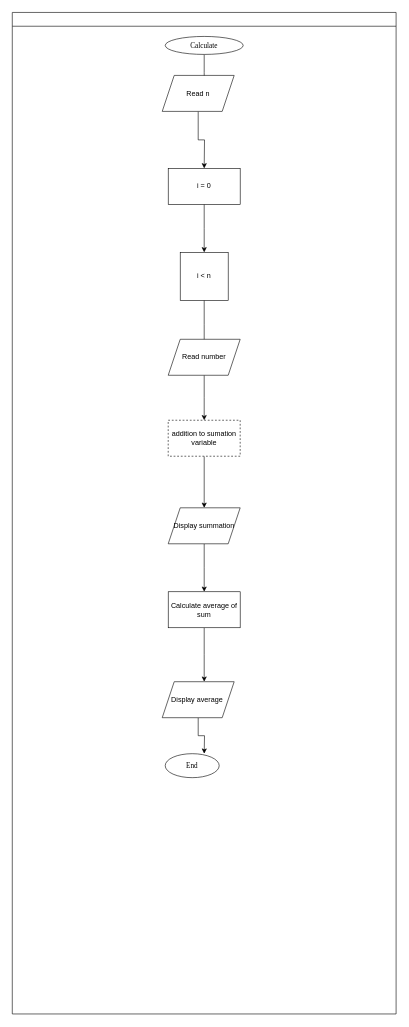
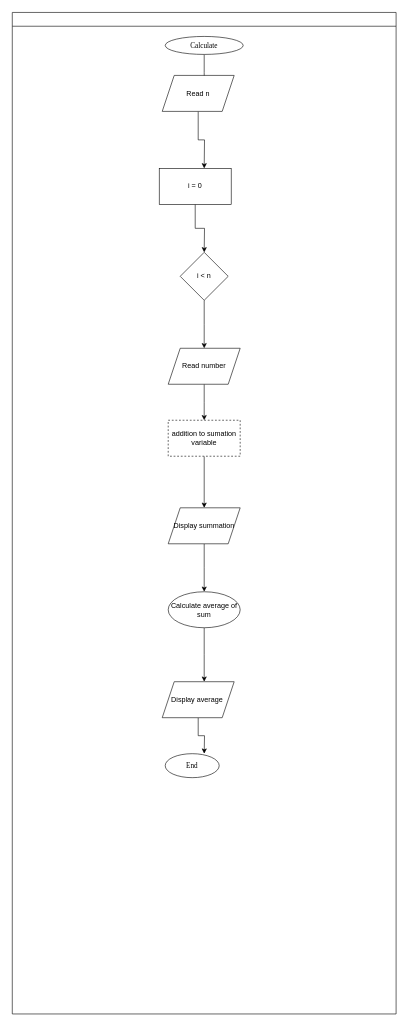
  <mxCell id="0" />
  <mxCell id="1" parent="0" />
  <mxCell id="2" value="" style="swimlane;fontFamily=Sarabun;fontSource=https%3A%2F%2Ffonts.googleapis.com%2Fcss%3Ffamily%3DSarabun;" parent="1" vertex="1"><mxGeometry x="20" y="20" width="640" height="1670" as="geometry" /></mxCell>
  <mxCell id="3" style="edgeStyle=orthogonalEdgeStyle;rounded=0;orthogonalLoop=1;jettySize=auto;html=1;exitX=0.5;exitY=1;exitDx=0;exitDy=0;" parent="2" source="4" edge="1"><mxGeometry relative="1" as="geometry"><mxPoint x="320.276" y="130" as="targetPoint" /></mxGeometry></mxCell>
  <mxCell id="4" value="&lt;font data-font-src=&quot;https://fonts.googleapis.com/css?family=Sarabun&quot; face=&quot;Sarabun&quot;&gt;Calculate&lt;/font&gt;" style="ellipse;whiteSpace=wrap;html=1;" parent="2" vertex="1"><mxGeometry x="255" y="40" width="130" height="30" as="geometry" /></mxCell>
  <mxCell id="5" style="edgeStyle=orthogonalEdgeStyle;rounded=0;orthogonalLoop=1;jettySize=auto;html=1;" edge="1" parent="2" source="6"><mxGeometry relative="1" as="geometry"><mxPoint x="320" y="260" as="targetPoint" /></mxGeometry></mxCell>
  <mxCell id="6" value="Read n" style="shape=parallelogram;perimeter=parallelogramPerimeter;whiteSpace=wrap;html=1;fixedSize=1;" vertex="1" parent="2"><mxGeometry x="250" y="105" width="120" height="60" as="geometry" /></mxCell>
  <mxCell id="7" style="edgeStyle=orthogonalEdgeStyle;rounded=0;orthogonalLoop=1;jettySize=auto;html=1;" edge="1" parent="2" source="8"><mxGeometry relative="1" as="geometry"><mxPoint x="320" y="400" as="targetPoint" /></mxGeometry></mxCell>
- <mxCell id="8" value="i = 0" style="rounded=0;whiteSpace=wrap;html=1;" vertex="1" parent="2"><mxGeometry x="260" y="260" width="120" height="60" as="geometry" /></mxCell>
+ <mxCell id="8" value="i = 0" style="rounded=0;whiteSpace=wrap;html=1;" vertex="1" parent="2"><mxGeometry x="245" y="260" width="120" height="60" as="geometry" /></mxCell>
  <mxCell id="9" style="edgeStyle=orthogonalEdgeStyle;rounded=0;orthogonalLoop=1;jettySize=auto;html=1;" edge="1" parent="2" source="10"><mxGeometry relative="1" as="geometry"><mxPoint x="320" y="560" as="targetPoint" /></mxGeometry></mxCell>
- <mxCell id="10" value="i &amp;lt; n" style="whiteSpace=wrap;html=1;rounded=0;" vertex="1" parent="2"><mxGeometry x="280" y="400" width="80" height="80" as="geometry" /></mxCell>
+ <mxCell id="10" value="i &amp;lt; n" style="rhombus;whiteSpace=wrap;html=1;" vertex="1" parent="2"><mxGeometry x="280" y="400" width="80" height="80" as="geometry" /></mxCell>
  <mxCell id="11" style="edgeStyle=orthogonalEdgeStyle;rounded=0;orthogonalLoop=1;jettySize=auto;html=1;" edge="1" parent="2" source="12"><mxGeometry relative="1" as="geometry"><mxPoint x="320" y="680" as="targetPoint" /></mxGeometry></mxCell>
- <mxCell id="12" value="Read number" style="shape=parallelogram;perimeter=parallelogramPerimeter;whiteSpace=wrap;html=1;fixedSize=1;" vertex="1" parent="2"><mxGeometry x="260" y="545" width="120" height="60" as="geometry" /></mxCell>
+ <mxCell id="12" value="Read number" style="shape=parallelogram;perimeter=parallelogramPerimeter;whiteSpace=wrap;html=1;fixedSize=1;" vertex="1" parent="2"><mxGeometry x="260" y="560" width="120" height="60" as="geometry" /></mxCell>
  <mxCell id="13" style="edgeStyle=orthogonalEdgeStyle;rounded=0;orthogonalLoop=1;jettySize=auto;html=1;" edge="1" parent="2" source="14"><mxGeometry relative="1" as="geometry"><mxPoint x="320" y="826" as="targetPoint" /></mxGeometry></mxCell>
  <mxCell id="14" value="&lt;br&gt;addition to sumation variable&lt;div&gt;&lt;br&gt;&lt;/div&gt;" style="rounded=0;whiteSpace=wrap;html=1;dashed=1;" vertex="1" parent="2"><mxGeometry x="260" y="680" width="120" height="60" as="geometry" /></mxCell>
  <mxCell id="15" style="edgeStyle=orthogonalEdgeStyle;rounded=0;orthogonalLoop=1;jettySize=auto;html=1;" edge="1" parent="2" source="16"><mxGeometry relative="1" as="geometry"><mxPoint x="320" y="966" as="targetPoint" /></mxGeometry></mxCell>
  <mxCell id="16" value="Display summation" style="shape=parallelogram;perimeter=parallelogramPerimeter;whiteSpace=wrap;html=1;fixedSize=1;" vertex="1" parent="2"><mxGeometry x="260" y="826" width="120" height="60" as="geometry" /></mxCell>
  <mxCell id="17" style="edgeStyle=orthogonalEdgeStyle;rounded=0;orthogonalLoop=1;jettySize=auto;html=1;" edge="1" parent="2" source="18"><mxGeometry relative="1" as="geometry"><mxPoint x="320" y="1116" as="targetPoint" /></mxGeometry></mxCell>
- <mxCell id="18" value="Calculate average of sum" style="rounded=0;whiteSpace=wrap;html=1;" vertex="1" parent="2"><mxGeometry x="260" y="966" width="120" height="60" as="geometry" /></mxCell>
+ <mxCell id="18" value="Calculate average of sum" style="ellipse;whiteSpace=wrap;html=1;" vertex="1" parent="2"><mxGeometry x="260" y="966" width="120" height="60" as="geometry" /></mxCell>
  <mxCell id="19" style="edgeStyle=orthogonalEdgeStyle;rounded=0;orthogonalLoop=1;jettySize=auto;html=1;" edge="1" parent="2" source="20"><mxGeometry relative="1" as="geometry"><mxPoint x="320" y="1236" as="targetPoint" /></mxGeometry></mxCell>
  <mxCell id="20" value="Display average&amp;nbsp;" style="shape=parallelogram;perimeter=parallelogramPerimeter;whiteSpace=wrap;html=1;fixedSize=1;" vertex="1" parent="2"><mxGeometry x="250" y="1116" width="120" height="60" as="geometry" /></mxCell>
  <mxCell id="21" value="&lt;font data-font-src=&quot;https://fonts.googleapis.com/css?family=Sarabun&quot; face=&quot;Sarabun&quot;&gt;End&lt;/font&gt;" style="ellipse;whiteSpace=wrap;html=1;" vertex="1" parent="2"><mxGeometry x="255" y="1236" width="90" height="40" as="geometry" /></mxCell>
